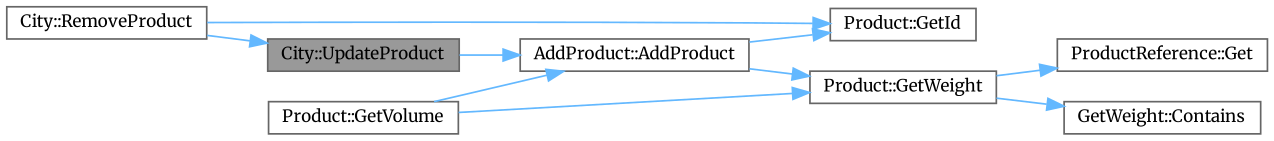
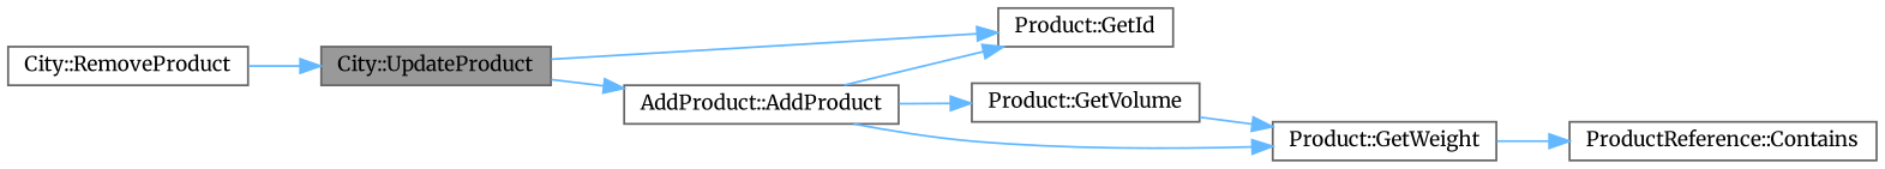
  digraph {
    fontname=Merriweather
    rankdir=LR
    node [color=grey40 fillcolor=white fontname=Merriweather fontsize=10 shape=box style=filled]
    edge [color=steelblue1 fontname=Merriweather fontsize=10 labelfontname=Helvetica labelfontsize=10 style=solid]
    n1 [color=gray40 fillcolor=grey60 fontcolor=black height=0.2 label="City::UpdateProduct" width=0.4]
    n2 [height=0.2 label="AddProduct::AddProduct" width=0.4]
    n3 [height=0.2 label="Product::GetId" width=0.4]
    n4 [height=0.2 label="Product::GetVolume" width=0.4]
    n5 [height=0.2 label="Product::GetWeight" width=0.4]
    n6 [height=0.2 label="City::RemoveProduct" width=0.4]
-   n7 [height=0.2 label="ProductReference::Get" width=0.4]
-   n8 [height=0.2 label="GetWeight::Contains" width=0.4]
+   n8 [height=0.2 label="ProductReference::Contains" width=0.4]
    n1 -> n2
-   n6 -> n3
+   n1 -> n3
    n2 -> n3
-   n4 -> n2
+   n2 -> n4
    n2 -> n5
    n4 -> n5
-   n5 -> n7
    n5 -> n8
    n6 -> n1
  }
